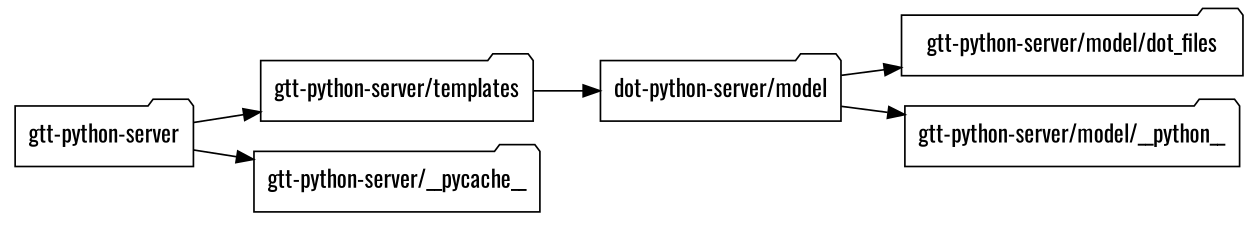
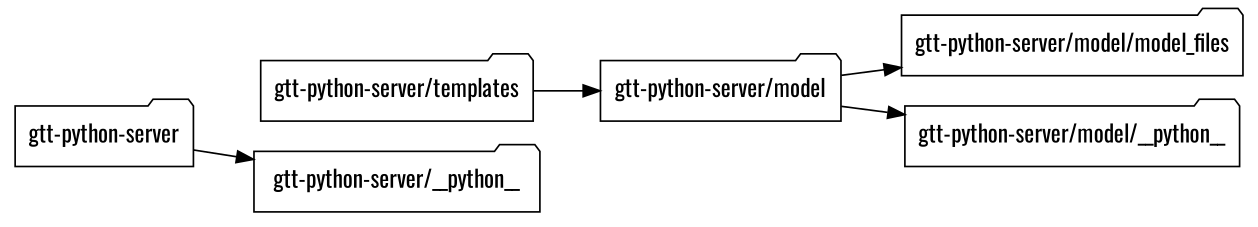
  digraph {
    fontname=Oswald
    rankdir=LR
    node [fontname=Oswald shape=folder]
    edge [fontname=Oswald]
    "gtt-python-server"
    "gtt-python-server/templates"
-   "gtt-python-server/__pycache__"
-   "gtt-python-server/model" [label="dot-python-server/model"]
-   "gtt-python-server/model/dot_files"
+   "gtt-python-server/__pycache__" [label="gtt-python-server/__python__"]
+   "gtt-python-server/model"
+   "gtt-python-server/model/dot_files" [label="gtt-python-server/model/model_files"]
    n6 [label="gtt-python-server/model/__python__"]
-   "gtt-python-server" -> "gtt-python-server/templates"
    "gtt-python-server" -> "gtt-python-server/__pycache__"
    "gtt-python-server/templates" -> "gtt-python-server/model"
    "gtt-python-server/model" -> "gtt-python-server/model/dot_files"
    "gtt-python-server/model" -> n6
  }
